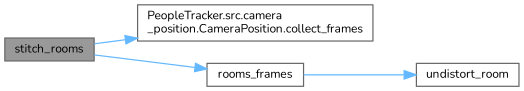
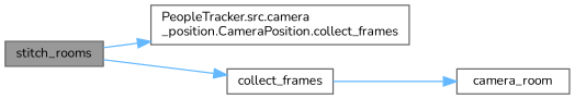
  digraph {
    fontname=Nunito
    rankdir=LR
    node [color=grey40 fillcolor=white fontname=Nunito fontsize=10 shape=box style=filled]
    edge [color=steelblue1 fontname=Nunito fontsize=10 labelfontname=Helvetica labelfontsize=10 style=solid]
    n1 [color=gray40 fillcolor=grey60 fontcolor=black height=0.2 label=stitch_rooms width=0.4]
    n2 [height=0.2 label="PeopleTracker.src.camera\l_position.CameraPosition.collect_frames" width=0.4]
-   n3 [height=0.2 label=rooms_frames width=0.4]
-   n4 [height=0.2 label=undistort_room width=0.4]
+   n3 [height=0.2 label=collect_frames width=0.4]
+   n4 [height=0.2 label=camera_room width=0.4]
    n1 -> n2
    n1 -> n3
    n3 -> n4
  }
